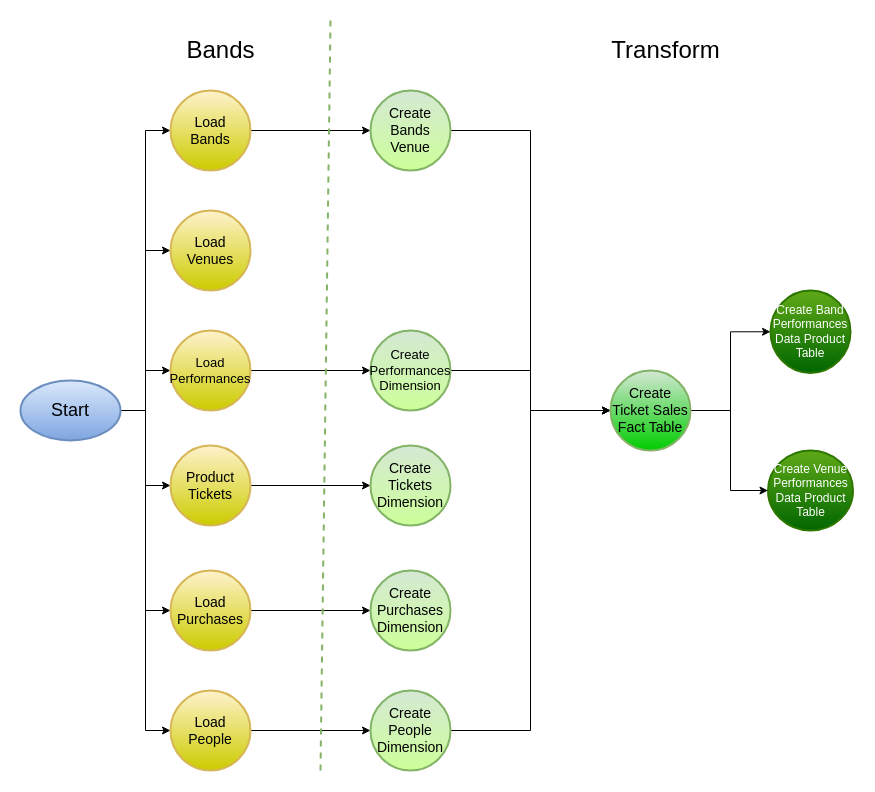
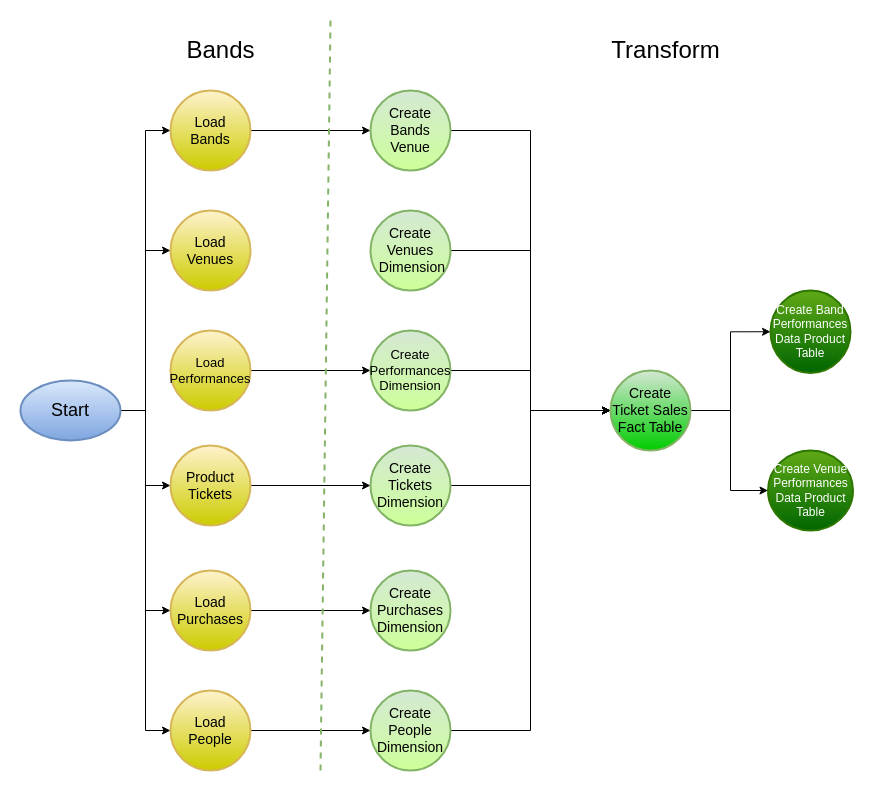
  <mxCell id="0" />
  <mxCell id="1" parent="0" />
  <mxCell id="2" style="edgeStyle=orthogonalEdgeStyle;rounded=0;orthogonalLoop=1;jettySize=auto;html=1;exitX=1;exitY=0.5;exitDx=0;exitDy=0;exitPerimeter=0;fontSize=12;entryX=0;entryY=0.5;entryDx=0;entryDy=0;entryPerimeter=0;" parent="1" source="8" target="14" edge="1"><mxGeometry relative="1" as="geometry"><mxPoint x="160" y="200" as="targetPoint" /></mxGeometry></mxCell>
  <mxCell id="3" style="edgeStyle=orthogonalEdgeStyle;rounded=0;orthogonalLoop=1;jettySize=auto;html=1;entryX=0;entryY=0.5;entryDx=0;entryDy=0;entryPerimeter=0;fontSize=12;" parent="1" source="8" target="15" edge="1"><mxGeometry relative="1" as="geometry" /></mxCell>
- <mxCell id="4" style="edgeStyle=orthogonalEdgeStyle;rounded=0;orthogonalLoop=1;jettySize=auto;html=1;entryX=0;entryY=0.5;entryDx=0;entryDy=0;entryPerimeter=0;fontSize=12;" parent="1" source="8" target="17" edge="1"><mxGeometry relative="1" as="geometry" /></mxCell>
  <mxCell id="5" style="edgeStyle=orthogonalEdgeStyle;rounded=0;orthogonalLoop=1;jettySize=auto;html=1;entryX=0;entryY=0.5;entryDx=0;entryDy=0;entryPerimeter=0;fontSize=12;" parent="1" source="8" target="19" edge="1"><mxGeometry relative="1" as="geometry" /></mxCell>
  <mxCell id="6" style="edgeStyle=orthogonalEdgeStyle;rounded=0;orthogonalLoop=1;jettySize=auto;html=1;entryX=0;entryY=0.5;entryDx=0;entryDy=0;entryPerimeter=0;fontSize=12;" parent="1" source="8" target="12" edge="1"><mxGeometry relative="1" as="geometry" /></mxCell>
  <mxCell id="7" style="edgeStyle=orthogonalEdgeStyle;rounded=0;orthogonalLoop=1;jettySize=auto;html=1;entryX=0;entryY=0.5;entryDx=0;entryDy=0;entryPerimeter=0;fontSize=12;" parent="1" source="8" target="10" edge="1"><mxGeometry relative="1" as="geometry" /></mxCell>
  <mxCell id="8" value="&lt;font style=&quot;font-size: 18px;&quot;&gt;Start&lt;/font&gt;" style="strokeWidth=2;html=1;shape=mxgraph.flowchart.start_1;whiteSpace=wrap;fontSize=12;fillColor=#dae8fc;strokeColor=#6c8ebf;gradientColor=#7EA6E0;" parent="1" vertex="1"><mxGeometry x="20" y="380" width="100" height="60" as="geometry" /></mxCell>
  <mxCell id="9" style="edgeStyle=orthogonalEdgeStyle;rounded=0;orthogonalLoop=1;jettySize=auto;html=1;entryX=0;entryY=0.5;entryDx=0;entryDy=0;entryPerimeter=0;fontSize=18;" parent="1" source="10" target="30" edge="1"><mxGeometry relative="1" as="geometry" /></mxCell>
  <mxCell id="10" value="&lt;font style=&quot;font-size: 14px;&quot;&gt;Load&lt;br&gt;People&lt;/font&gt;" style="strokeWidth=2;html=1;shape=mxgraph.flowchart.start_2;whiteSpace=wrap;fontSize=12;fillColor=#fff2cc;strokeColor=#d6b656;gradientColor=#CCCC00;" parent="1" vertex="1"><mxGeometry x="170" y="690" width="80" height="80" as="geometry" /></mxCell>
  <mxCell id="11" style="edgeStyle=orthogonalEdgeStyle;rounded=0;orthogonalLoop=1;jettySize=auto;html=1;fontSize=18;" parent="1" source="12" target="28" edge="1"><mxGeometry relative="1" as="geometry" /></mxCell>
  <mxCell id="12" value="&lt;font style=&quot;font-size: 14px;&quot;&gt;Load&lt;br&gt;Purchases&lt;/font&gt;" style="strokeWidth=2;html=1;shape=mxgraph.flowchart.start_2;whiteSpace=wrap;fontSize=12;fillColor=#fff2cc;strokeColor=#d6b656;gradientColor=#CCCC00;" parent="1" vertex="1"><mxGeometry x="170" y="570" width="80" height="80" as="geometry" /></mxCell>
  <mxCell id="13" style="edgeStyle=orthogonalEdgeStyle;rounded=0;orthogonalLoop=1;jettySize=auto;html=1;entryX=0;entryY=0.5;entryDx=0;entryDy=0;entryPerimeter=0;fontSize=18;" parent="1" source="14" target="21" edge="1"><mxGeometry relative="1" as="geometry" /></mxCell>
  <mxCell id="14" value="&lt;font style=&quot;font-size: 14px;&quot;&gt;Load&lt;br&gt;Bands&lt;/font&gt;" style="strokeWidth=2;html=1;shape=mxgraph.flowchart.start_2;whiteSpace=wrap;fontSize=12;fillColor=#fff2cc;strokeColor=#d6b656;gradientColor=#CCCC00;" parent="1" vertex="1"><mxGeometry x="170" y="90" width="80" height="80" as="geometry" /></mxCell>
  <mxCell id="15" value="&lt;font style=&quot;font-size: 14px;&quot;&gt;Load&lt;br&gt;Venues&lt;/font&gt;" style="strokeWidth=2;html=1;shape=mxgraph.flowchart.start_2;whiteSpace=wrap;fontSize=12;fillColor=#fff2cc;strokeColor=#d6b656;gradientColor=#CCCC00;" parent="1" vertex="1"><mxGeometry x="170" y="210" width="80" height="80" as="geometry" /></mxCell>
  <mxCell id="16" style="edgeStyle=orthogonalEdgeStyle;rounded=0;orthogonalLoop=1;jettySize=auto;html=1;entryX=0;entryY=0.5;entryDx=0;entryDy=0;entryPerimeter=0;fontSize=18;" parent="1" source="17" target="25" edge="1"><mxGeometry relative="1" as="geometry" /></mxCell>
  <mxCell id="17" value="&lt;font style=&quot;font-size: 13px;&quot;&gt;Load Performances&lt;/font&gt;" style="strokeWidth=2;html=1;shape=mxgraph.flowchart.start_2;whiteSpace=wrap;fontSize=12;fillColor=#fff2cc;strokeColor=#d6b656;gradientColor=#CCCC00;" parent="1" vertex="1"><mxGeometry x="170" y="330" width="80" height="80" as="geometry" /></mxCell>
  <mxCell id="18" style="edgeStyle=orthogonalEdgeStyle;rounded=0;orthogonalLoop=1;jettySize=auto;html=1;entryX=0;entryY=0.5;entryDx=0;entryDy=0;entryPerimeter=0;fontSize=18;" parent="1" source="19" target="27" edge="1"><mxGeometry relative="1" as="geometry" /></mxCell>
  <mxCell id="19" value="&lt;font style=&quot;font-size: 14px;&quot;&gt;Product&lt;br&gt;Tickets&lt;/font&gt;" style="strokeWidth=2;html=1;shape=mxgraph.flowchart.start_2;whiteSpace=wrap;fontSize=12;fillColor=#fff2cc;strokeColor=#d6b656;gradientColor=#CCCC00;" parent="1" vertex="1"><mxGeometry x="170" y="445" width="80" height="80" as="geometry" /></mxCell>
  <mxCell id="20" style="edgeStyle=orthogonalEdgeStyle;rounded=0;orthogonalLoop=1;jettySize=auto;html=1;entryX=0;entryY=0.5;entryDx=0;entryDy=0;entryPerimeter=0;fontSize=14;" parent="1" source="21" target="33" edge="1"><mxGeometry relative="1" as="geometry" /></mxCell>
  <mxCell id="21" value="&lt;font style=&quot;font-size: 14px;&quot;&gt;Create Bands Venue&lt;/font&gt;" style="strokeWidth=2;html=1;shape=mxgraph.flowchart.start_2;whiteSpace=wrap;fontSize=12;fillColor=#d5e8d4;strokeColor=#82b366;gradientColor=#CCFF99;" parent="1" vertex="1"><mxGeometry x="370" y="90" width="80" height="80" as="geometry" /></mxCell>
+ <mxCell id="22" style="edgeStyle=orthogonalEdgeStyle;rounded=0;orthogonalLoop=1;jettySize=auto;html=1;entryX=0;entryY=0.5;entryDx=0;entryDy=0;entryPerimeter=0;fontSize=14;" parent="1" source="23" target="33" edge="1"><mxGeometry relative="1" as="geometry" /></mxCell>
+ <mxCell id="23" value="&lt;font style=&quot;font-size: 14px;&quot;&gt;Create Venues&lt;br&gt;&amp;nbsp;Dimension&lt;/font&gt;" style="strokeWidth=2;html=1;shape=mxgraph.flowchart.start_2;whiteSpace=wrap;fontSize=12;fillColor=#d5e8d4;strokeColor=#82b366;gradientColor=#CCFF99;" parent="1" vertex="1"><mxGeometry x="370" y="210" width="80" height="80" as="geometry" /></mxCell>
  <mxCell id="24" style="edgeStyle=orthogonalEdgeStyle;rounded=0;orthogonalLoop=1;jettySize=auto;html=1;entryX=0;entryY=0.5;entryDx=0;entryDy=0;entryPerimeter=0;fontSize=14;" parent="1" source="25" target="33" edge="1"><mxGeometry relative="1" as="geometry" /></mxCell>
  <mxCell id="25" value="&lt;font style=&quot;font-size: 13px;&quot;&gt;Create Performances Dimension&lt;/font&gt;" style="strokeWidth=2;html=1;shape=mxgraph.flowchart.start_2;whiteSpace=wrap;fontSize=12;fillColor=#d5e8d4;strokeColor=#82b366;gradientColor=#CCFF99;" parent="1" vertex="1"><mxGeometry x="370" y="330" width="80" height="80" as="geometry" /></mxCell>
+ <mxCell id="26" style="edgeStyle=orthogonalEdgeStyle;rounded=0;orthogonalLoop=1;jettySize=auto;html=1;entryX=0;entryY=0.5;entryDx=0;entryDy=0;entryPerimeter=0;fontSize=14;" parent="1" source="27" target="33" edge="1"><mxGeometry relative="1" as="geometry" /></mxCell>
  <mxCell id="27" value="&lt;font style=&quot;font-size: 14px;&quot;&gt;Create Tickets Dimension&lt;/font&gt;" style="strokeWidth=2;html=1;shape=mxgraph.flowchart.start_2;whiteSpace=wrap;fontSize=12;fillColor=#d5e8d4;strokeColor=#82b366;gradientColor=#CCFF99;" parent="1" vertex="1"><mxGeometry x="370" y="445" width="80" height="80" as="geometry" /></mxCell>
  <mxCell id="28" value="&lt;font style=&quot;font-size: 14px;&quot;&gt;Create Purchases Dimension&lt;/font&gt;" style="strokeWidth=2;html=1;shape=mxgraph.flowchart.start_2;whiteSpace=wrap;fontSize=12;fillColor=#d5e8d4;strokeColor=#82b366;gradientColor=#CCFF99;" parent="1" vertex="1"><mxGeometry x="370" y="570" width="80" height="80" as="geometry" /></mxCell>
  <mxCell id="29" style="edgeStyle=orthogonalEdgeStyle;rounded=0;orthogonalLoop=1;jettySize=auto;html=1;entryX=0;entryY=0.5;entryDx=0;entryDy=0;entryPerimeter=0;fontSize=14;" parent="1" source="30" target="33" edge="1"><mxGeometry relative="1" as="geometry" /></mxCell>
  <mxCell id="30" value="&lt;font style=&quot;font-size: 14px;&quot;&gt;Create People Dimension&lt;/font&gt;" style="strokeWidth=2;html=1;shape=mxgraph.flowchart.start_2;whiteSpace=wrap;fontSize=12;fillColor=#d5e8d4;strokeColor=#82b366;gradientColor=#CCFF99;" parent="1" vertex="1"><mxGeometry x="370" y="690" width="80" height="80" as="geometry" /></mxCell>
  <mxCell id="31" style="edgeStyle=orthogonalEdgeStyle;rounded=0;orthogonalLoop=1;jettySize=auto;html=1;entryX=0;entryY=0.5;entryDx=0;entryDy=0;entryPerimeter=0;strokeColor=#000000;fontSize=12;" edge="1" parent="1" source="33" target="34"><mxGeometry relative="1" as="geometry" /></mxCell>
  <mxCell id="32" style="edgeStyle=orthogonalEdgeStyle;rounded=0;orthogonalLoop=1;jettySize=auto;html=1;entryX=0;entryY=0.5;entryDx=0;entryDy=0;entryPerimeter=0;strokeColor=#000000;fontSize=12;" edge="1" parent="1" source="33" target="35"><mxGeometry relative="1" as="geometry"><Array as="points"><mxPoint x="730" y="410" /><mxPoint x="730" y="490" /></Array></mxGeometry></mxCell>
  <mxCell id="33" value="&lt;span style=&quot;font-size: 14px;&quot;&gt;Create Ticket Sales Fact Table&lt;/span&gt;" style="strokeWidth=2;html=1;shape=mxgraph.flowchart.start_2;whiteSpace=wrap;fontSize=12;fillColor=#d5e8d4;strokeColor=#82b366;gradientColor=#00CC00;" parent="1" vertex="1"><mxGeometry x="610" y="370" width="80" height="80" as="geometry" /></mxCell>
  <mxCell id="34" value="&lt;font style=&quot;font-size: 12px;&quot;&gt;Create Band Performances Data Product Table&lt;/font&gt;" style="strokeWidth=2;html=1;shape=mxgraph.flowchart.start_2;whiteSpace=wrap;fontSize=12;fillColor=#60a917;fontColor=#ffffff;strokeColor=#2D7600;gradientColor=#006600;" parent="1" vertex="1"><mxGeometry x="770" y="290" width="80" height="82.5" as="geometry" /></mxCell>
  <mxCell id="35" value="&lt;font style=&quot;font-size: 12px;&quot;&gt;Create Venue Performances Data Product Table&lt;/font&gt;" style="strokeWidth=2;html=1;shape=mxgraph.flowchart.start_2;whiteSpace=wrap;fontSize=12;fillColor=#60a917;fontColor=#ffffff;strokeColor=#2D7600;gradientColor=#006600;" parent="1" vertex="1"><mxGeometry x="767.5" y="450" width="85" height="80" as="geometry" /></mxCell>
  <mxCell id="36" value="&lt;font style=&quot;font-size: 24px;&quot;&gt;Bands&lt;/font&gt;" style="text;html=1;align=center;verticalAlign=middle;resizable=0;points=[];autosize=1;strokeColor=none;fillColor=none;" vertex="1" parent="1"><mxGeometry x="180" y="30" width="80" height="40" as="geometry" /></mxCell>
  <mxCell id="37" value="Transform" style="text;html=1;align=center;verticalAlign=middle;resizable=0;points=[];autosize=1;strokeColor=none;fillColor=none;fontSize=24;" vertex="1" parent="1"><mxGeometry x="600" y="30" width="130" height="40" as="geometry" /></mxCell>
  <mxCell id="38" value="" style="endArrow=none;html=1;strokeWidth=2;rounded=0;fontSize=24;strokeColor=#82b366;fillColor=#d5e8d4;dashed=1;gradientColor=#97d077;" edge="1" parent="1"><mxGeometry width="50" height="50" relative="1" as="geometry"><mxPoint x="320" y="770" as="sourcePoint" /><mxPoint x="330" y="20" as="targetPoint" /></mxGeometry></mxCell>
